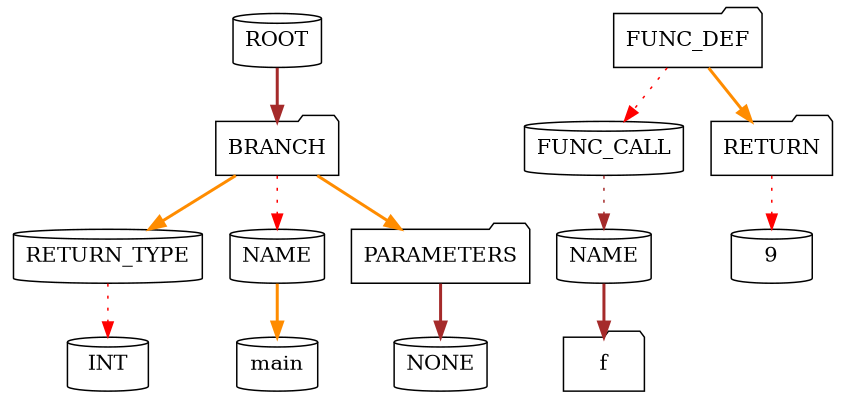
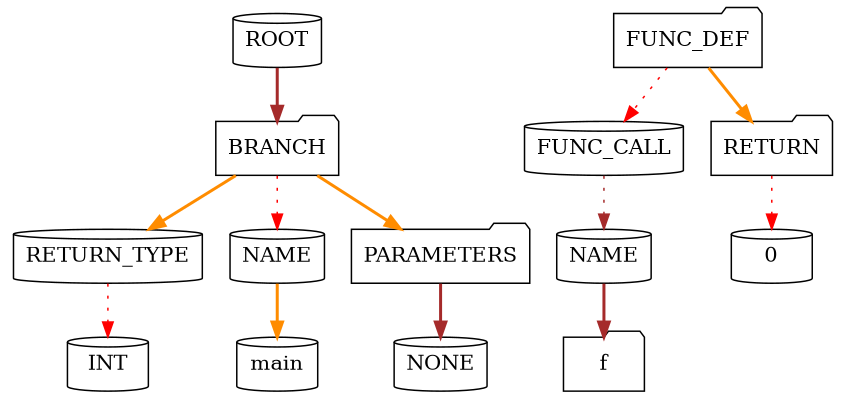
  strict digraph {
    node [shape=cylinder]
    edge [color=darkorange style=bold]
    n1 [label=BRANCH shape=folder]
    n2 [label=RETURN_TYPE]
    n3 [label=NAME]
    n4 [label=PARAMETERS shape=folder]
    n5 [label=INT]
    n6 [label=main]
    n7 [label=NONE]
    n8 [label=FUNC_DEF shape=folder]
    n9 [label=FUNC_CALL]
    n10 [label=RETURN shape=folder]
    ROOT
    n12 [label=NAME]
-   n13 [label=9]
+   n13 [label=0]
    n14 [label=f shape=folder]
    n1 -> n2
    n1 -> n3 [color=red style=dotted]
    n1 -> n4
    n2 -> n5 [color=red style=dotted]
    n3 -> n6
    n4 -> n7 [color=brown]
    n8 -> n9 [color=red style=dotted]
    n8 -> n10
    n9 -> n12 [color=brown style=dotted]
    n10 -> n13 [color=red style=dotted]
    ROOT -> n1 [color=brown]
    n12 -> n14 [color=brown]
  }
